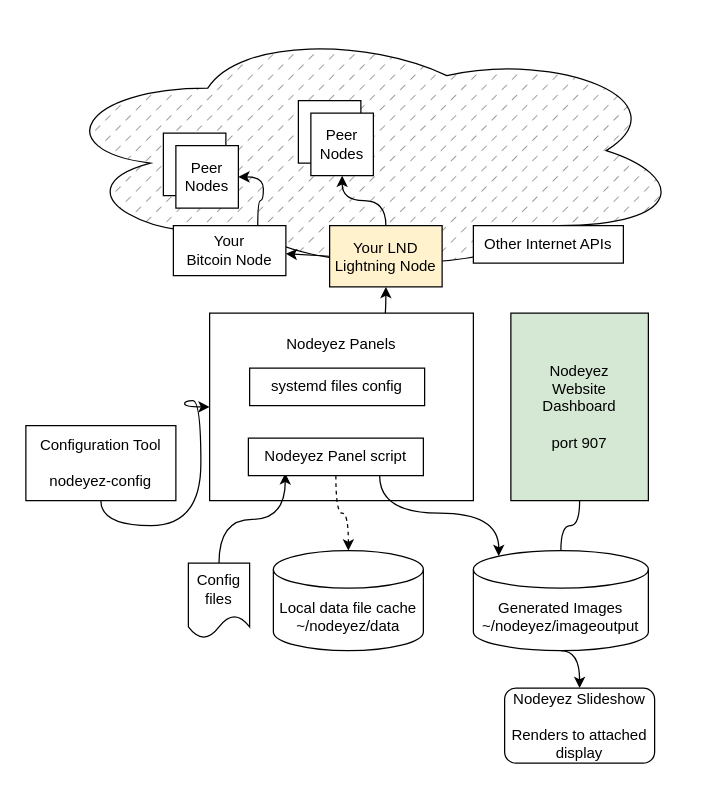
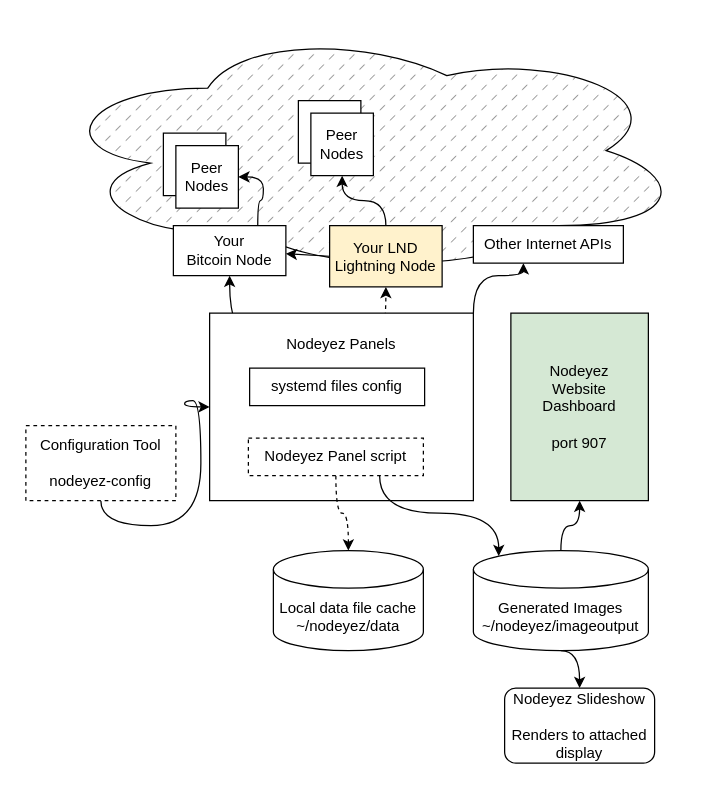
  <mxCell id="0" />
  <mxCell id="1" parent="0" />
  <mxCell id="2" value="" style="ellipse;shape=cloud;whiteSpace=wrap;html=1;fillStyle=dashed;fillColor=#999999;" vertex="1" parent="1"><mxGeometry x="38" y="20" width="510" height="200" as="geometry" /></mxCell>
  <mxCell id="3" value="" style="rounded=0;whiteSpace=wrap;html=1;" vertex="1" parent="1"><mxGeometry x="130" y="106" width="50" height="50" as="geometry" /></mxCell>
  <mxCell id="4" value="&lt;div&gt;Peer&lt;/div&gt;&lt;div&gt;Nodes&lt;br&gt;&lt;/div&gt;" style="rounded=0;whiteSpace=wrap;html=1;" vertex="1" parent="1"><mxGeometry x="140" y="116" width="50" height="50" as="geometry" /></mxCell>
  <mxCell id="5" value="" style="rounded=0;whiteSpace=wrap;html=1;" vertex="1" parent="1"><mxGeometry x="238" y="80" width="50" height="50" as="geometry" /></mxCell>
  <mxCell id="6" value="&lt;div&gt;Peer&lt;/div&gt;&lt;div&gt;Nodes&lt;/div&gt;" style="rounded=0;whiteSpace=wrap;html=1;" vertex="1" parent="1"><mxGeometry x="248" y="90" width="50" height="50" as="geometry" /></mxCell>
- <mxCell id="7" style="edgeStyle=orthogonalEdgeStyle;curved=1;rounded=0;orthogonalLoop=1;jettySize=auto;html=1;entryX=0.5;entryY=1;entryDx=0;entryDy=0;" edge="1" parent="1" source="24" target="13"><mxGeometry relative="1" as="geometry" /></mxCell>
+ <mxCell id="7" style="edgeStyle=orthogonalEdgeStyle;curved=1;rounded=0;orthogonalLoop=1;jettySize=auto;html=1;entryX=0.5;entryY=1;entryDx=0;entryDy=0;dashed=1;" edge="1" parent="1" source="24" target="13"><mxGeometry relative="1" as="geometry" /></mxCell>
+ <mxCell id="8" style="edgeStyle=orthogonalEdgeStyle;curved=1;rounded=0;orthogonalLoop=1;jettySize=auto;html=1;entryX=0.5;entryY=1;entryDx=0;entryDy=0;" edge="1" parent="1" source="24" target="28"><mxGeometry relative="1" as="geometry" /></mxCell>
+ <mxCell id="9" style="edgeStyle=orthogonalEdgeStyle;curved=1;rounded=0;orthogonalLoop=1;jettySize=auto;html=1;exitX=1;exitY=0;exitDx=0;exitDy=0;" edge="1" parent="1" source="10" target="14"><mxGeometry relative="1" as="geometry"><Array as="points"><mxPoint x="378" y="220" /><mxPoint x="418" y="220" /></Array></mxGeometry></mxCell>
  <mxCell id="10" value="&lt;div&gt;Nodeyez Panels&lt;br&gt;&lt;/div&gt;&lt;div&gt;&lt;br&gt;&lt;/div&gt;&lt;div&gt;&lt;br&gt;&lt;/div&gt;&lt;div&gt;&lt;br&gt;&lt;/div&gt;&lt;div&gt;&lt;br&gt;&lt;/div&gt;&lt;div&gt;&lt;br&gt;&lt;/div&gt;&lt;div&gt;&lt;br&gt;&lt;/div&gt;&lt;div&gt;&lt;br&gt;&lt;/div&gt;" style="rounded=0;whiteSpace=wrap;html=1;" vertex="1" parent="1"><mxGeometry x="167" y="250" width="211" height="150" as="geometry" /></mxCell>
  <mxCell id="11" style="edgeStyle=orthogonalEdgeStyle;curved=1;rounded=0;orthogonalLoop=1;jettySize=auto;html=1;" edge="1" parent="1" source="13" target="6"><mxGeometry relative="1" as="geometry" /></mxCell>
  <mxCell id="12" style="edgeStyle=orthogonalEdgeStyle;rounded=0;orthogonalLoop=1;jettySize=auto;html=1;exitX=0.75;exitY=0;exitDx=0;exitDy=0;entryX=1;entryY=0.5;entryDx=0;entryDy=0;curved=1;" edge="1" parent="1" source="28" target="4"><mxGeometry relative="1" as="geometry" /></mxCell>
  <mxCell id="13" value="&lt;div&gt;Your LND&lt;/div&gt;&lt;div&gt;Lightning Node&lt;br&gt;&lt;/div&gt;" style="rounded=0;whiteSpace=wrap;html=1;rotation=0;fillColor=#fff2cc;" vertex="1" parent="1"><mxGeometry x="263" y="180" width="90" height="49" as="geometry" /></mxCell>
  <mxCell id="14" value="Other Internet APIs" style="rounded=0;whiteSpace=wrap;html=1;" vertex="1" parent="1"><mxGeometry x="378" y="180" width="120" height="30" as="geometry" /></mxCell>
- <mxCell id="15" style="edgeStyle=orthogonalEdgeStyle;curved=1;rounded=0;orthogonalLoop=1;jettySize=auto;html=1;exitX=0.5;exitY=0;exitDx=0;exitDy=0;entryX=0.211;entryY=0.939;entryDx=0;entryDy=0;entryPerimeter=0;" edge="1" parent="1" source="16" target="24"><mxGeometry relative="1" as="geometry" /></mxCell>
- <mxCell id="16" value="&lt;div&gt;Config&lt;/div&gt;&lt;div&gt;files&lt;/div&gt;" style="shape=document;whiteSpace=wrap;html=1;boundedLbl=1;" vertex="1" parent="1"><mxGeometry x="150" y="450" width="49" height="60" as="geometry" /></mxCell>
- <mxCell id="17" style="edgeStyle=orthogonalEdgeStyle;curved=1;rounded=0;orthogonalLoop=1;jettySize=auto;html=1;endArrow=none;" edge="1" parent="1" source="19" target="25"><mxGeometry relative="1" as="geometry" /></mxCell>
+ <mxCell id="17" style="edgeStyle=orthogonalEdgeStyle;curved=1;rounded=0;orthogonalLoop=1;jettySize=auto;html=1;" edge="1" parent="1" source="19" target="25"><mxGeometry relative="1" as="geometry" /></mxCell>
  <mxCell id="18" style="edgeStyle=orthogonalEdgeStyle;curved=1;rounded=0;orthogonalLoop=1;jettySize=auto;html=1;exitX=0.5;exitY=1;exitDx=0;exitDy=0;exitPerimeter=0;entryX=0.5;entryY=0;entryDx=0;entryDy=0;" edge="1" parent="1" source="19" target="26"><mxGeometry relative="1" as="geometry" /></mxCell>
  <mxCell id="19" value="&lt;div&gt;Generated Images&lt;br&gt;&lt;/div&gt;&lt;div&gt;~/nodeyez/imageoutput&lt;br&gt;&lt;/div&gt;" style="shape=cylinder3;whiteSpace=wrap;html=1;boundedLbl=1;backgroundOutline=1;size=15;" vertex="1" parent="1"><mxGeometry x="378" y="440" width="140" height="80" as="geometry" /></mxCell>
  <mxCell id="20" value="&lt;div&gt;Local data file cache&lt;br&gt;&lt;/div&gt;&lt;div&gt;~/nodeyez/data&lt;br&gt;&lt;/div&gt;" style="shape=cylinder3;whiteSpace=wrap;html=1;boundedLbl=1;backgroundOutline=1;size=15;" vertex="1" parent="1"><mxGeometry x="218" y="440" width="120" height="80" as="geometry" /></mxCell>
  <mxCell id="21" value="systemd files config" style="rounded=0;whiteSpace=wrap;html=1;" vertex="1" parent="1"><mxGeometry x="199" y="294" width="140" height="30" as="geometry" /></mxCell>
  <mxCell id="22" style="edgeStyle=orthogonalEdgeStyle;curved=1;rounded=0;orthogonalLoop=1;jettySize=auto;html=1;exitX=0.5;exitY=1;exitDx=0;exitDy=0;dashed=1;" edge="1" parent="1" source="24" target="20"><mxGeometry relative="1" as="geometry" /></mxCell>
  <mxCell id="23" style="edgeStyle=orthogonalEdgeStyle;curved=1;rounded=0;orthogonalLoop=1;jettySize=auto;html=1;exitX=0.75;exitY=1;exitDx=0;exitDy=0;entryX=0.145;entryY=0;entryDx=0;entryDy=4.35;entryPerimeter=0;" edge="1" parent="1" source="24" target="19"><mxGeometry relative="1" as="geometry" /></mxCell>
- <mxCell id="24" value="Nodeyez Panel script" style="rounded=0;whiteSpace=wrap;html=1;" vertex="1" parent="1"><mxGeometry x="198" y="350" width="140" height="30" as="geometry" /></mxCell>
+ <mxCell id="24" value="Nodeyez Panel script" style="rounded=0;whiteSpace=wrap;html=1;dashed=1;" vertex="1" parent="1"><mxGeometry x="198" y="350" width="140" height="30" as="geometry" /></mxCell>
  <mxCell id="25" value="&lt;div&gt;Nodeyez&lt;/div&gt;&lt;div&gt;Website&lt;/div&gt;&lt;div&gt;Dashboard&lt;br&gt;&lt;/div&gt;&lt;div&gt;&lt;br&gt;&lt;/div&gt;&lt;div&gt;port 907&lt;br&gt;&lt;/div&gt;" style="rounded=0;whiteSpace=wrap;html=1;fillColor=#d5e8d4;" vertex="1" parent="1"><mxGeometry x="408" y="250" width="110" height="150" as="geometry" /></mxCell>
  <mxCell id="26" value="&lt;div&gt;Nodeyez Slideshow&lt;/div&gt;&lt;div&gt;&lt;br&gt;&lt;/div&gt;&lt;div&gt;Renders to attached display&lt;br&gt;&lt;/div&gt;" style="whiteSpace=wrap;html=1;rounded=1;" vertex="1" parent="1"><mxGeometry x="403" y="550" width="120" height="60" as="geometry" /></mxCell>
  <mxCell id="27" value="" style="rounded=0;orthogonalLoop=1;jettySize=auto;html=1;exitX=0;exitY=0.5;exitDx=0;exitDy=0;" edge="1" parent="1" source="13" target="28"><mxGeometry relative="1" as="geometry"><mxPoint x="268" y="185" as="sourcePoint" /><mxPoint x="-22" y="305" as="targetPoint" /></mxGeometry></mxCell>
  <mxCell id="28" value="&lt;div&gt;Your&lt;/div&gt;&lt;div&gt;Bitcoin Node&lt;/div&gt;" style="rounded=0;whiteSpace=wrap;html=1;rotation=0;" vertex="1" parent="1"><mxGeometry x="138" y="180" width="90" height="40" as="geometry" /></mxCell>
  <mxCell id="29" style="edgeStyle=orthogonalEdgeStyle;curved=1;rounded=0;orthogonalLoop=1;jettySize=auto;html=1;exitX=0.5;exitY=1;exitDx=0;exitDy=0;" edge="1" parent="1" source="30" target="10"><mxGeometry relative="1" as="geometry" /></mxCell>
- <mxCell id="30" value="&lt;div&gt;Configuration Tool&lt;/div&gt;&lt;div&gt;&lt;br&gt;&lt;/div&gt;&lt;div&gt;nodeyez-config&lt;br&gt;&lt;/div&gt;" style="rounded=0;whiteSpace=wrap;html=1;" vertex="1" parent="1"><mxGeometry x="20" y="340" width="120" height="60" as="geometry" /></mxCell>
+ <mxCell id="30" value="&lt;div&gt;Configuration Tool&lt;/div&gt;&lt;div&gt;&lt;br&gt;&lt;/div&gt;&lt;div&gt;nodeyez-config&lt;br&gt;&lt;/div&gt;" style="rounded=0;whiteSpace=wrap;html=1;dashed=1;" vertex="1" parent="1"><mxGeometry x="20" y="340" width="120" height="60" as="geometry" /></mxCell>
